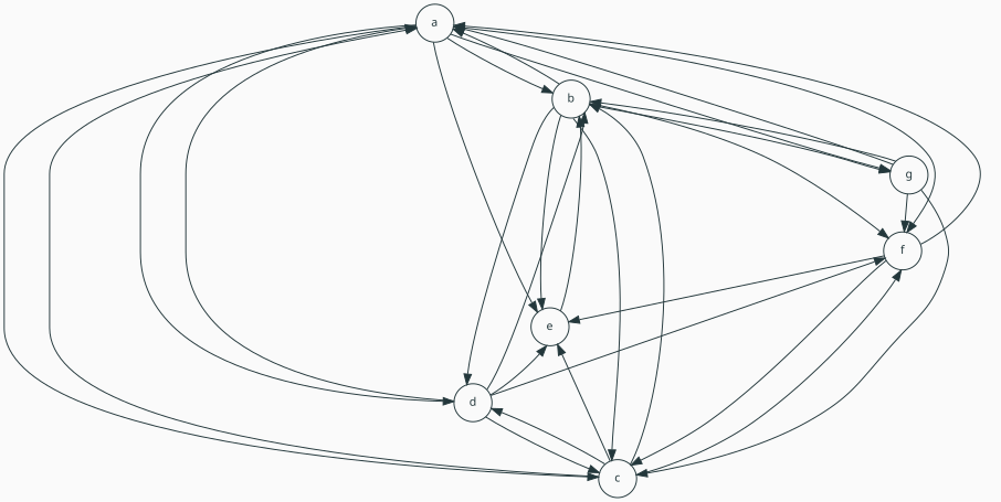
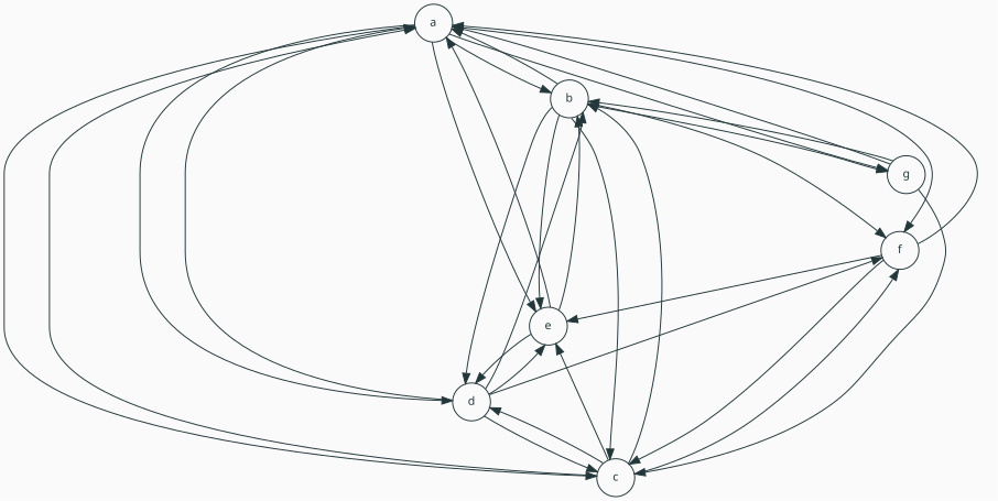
  digraph {
    bgcolor="#fafafa"
    fontname="Noto Sans"
    nodesep=0.6
    splines=true
    node [color="#23373b" fontcolor="#23373b" fontname="Noto Sans" fontsize="11pt" shape=circle]
    edge [color="#23373b" fontcolor="#23373b" fontname="Noto Sans" fontsize="10pt"]
    a
    b
    c
    d
    e
    f
    g
    a -> b
    a -> c
    a -> d
    a -> e
    a -> f
    a -> g
    b -> a
    b -> c
    b -> d
    b -> e
    b -> f
    b -> g
    c -> a
    c -> b
    c -> d
    c -> e
    c -> f
    d -> a
    d -> b
    d -> c
    d -> e
    d -> f
+   e -> a
    e -> b
+   e -> d
    f -> a
    f -> c
    f -> e
    g -> a
    g -> b
    g -> c
-   g -> f
  }
